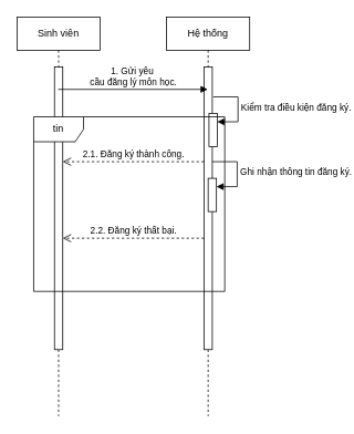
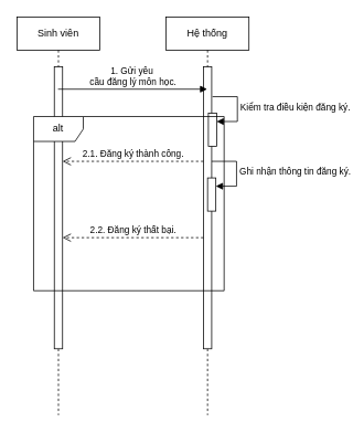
  <mxCell id="0" />
  <mxCell id="1" parent="0" />
  <mxCell id="2" value="Hệ thống" style="shape=umlLifeline;perimeter=lifelinePerimeter;whiteSpace=wrap;html=1;container=1;dropTarget=0;collapsible=0;recursiveResize=0;outlineConnect=0;portConstraint=eastwest;newEdgeStyle={&quot;curved&quot;:0,&quot;rounded&quot;:0};" vertex="1" parent="1"><mxGeometry x="200" y="20" width="100" height="480" as="geometry" /></mxCell>
  <mxCell id="3" value="" style="html=1;points=[[0,0,0,0,5],[0,1,0,0,-5],[1,0,0,0,5],[1,1,0,0,-5]];perimeter=orthogonalPerimeter;outlineConnect=0;targetShapes=umlLifeline;portConstraint=eastwest;newEdgeStyle={&quot;curved&quot;:0,&quot;rounded&quot;:0};" vertex="1" parent="2"><mxGeometry x="45" y="60" width="10" height="340" as="geometry" /></mxCell>
  <mxCell id="4" value="" style="html=1;points=[[0,0,0,0,5],[0,1,0,0,-5],[1,0,0,0,5],[1,1,0,0,-5]];perimeter=orthogonalPerimeter;outlineConnect=0;targetShapes=umlLifeline;portConstraint=eastwest;newEdgeStyle={&quot;curved&quot;:0,&quot;rounded&quot;:0};" vertex="1" parent="2"><mxGeometry x="51" y="116" width="10" height="40" as="geometry" /></mxCell>
  <mxCell id="5" value="Kiểm tra điều kiện đăng ký." style="html=1;align=left;spacingLeft=2;endArrow=block;rounded=0;edgeStyle=orthogonalEdgeStyle;curved=0;rounded=0;" edge="1" target="4" parent="2"><mxGeometry relative="1" as="geometry"><mxPoint x="56" y="96" as="sourcePoint" /><Array as="points"><mxPoint x="86" y="126" /></Array></mxGeometry></mxCell>
  <mxCell id="6" value="Sinh viên" style="shape=umlLifeline;perimeter=lifelinePerimeter;whiteSpace=wrap;html=1;container=1;dropTarget=0;collapsible=0;recursiveResize=0;outlineConnect=0;portConstraint=eastwest;newEdgeStyle={&quot;curved&quot;:0,&quot;rounded&quot;:0};" vertex="1" parent="1"><mxGeometry x="20" y="20" width="100" height="480" as="geometry" /></mxCell>
  <mxCell id="7" value="" style="html=1;points=[[0,0,0,0,5],[0,1,0,0,-5],[1,0,0,0,5],[1,1,0,0,-5]];perimeter=orthogonalPerimeter;outlineConnect=0;targetShapes=umlLifeline;portConstraint=eastwest;newEdgeStyle={&quot;curved&quot;:0,&quot;rounded&quot;:0};" vertex="1" parent="6"><mxGeometry x="45" y="60" width="10" height="340" as="geometry" /></mxCell>
  <mxCell id="8" value="1. Gửi yêu&amp;nbsp;&lt;div&gt;cầu đăng lý môn học.&lt;/div&gt;" style="html=1;verticalAlign=bottom;endArrow=block;curved=0;rounded=0;" edge="1" parent="1"><mxGeometry width="80" relative="1" as="geometry"><mxPoint x="69.5" y="107" as="sourcePoint" /><mxPoint x="249.5" y="107" as="targetPoint" /></mxGeometry></mxCell>
  <mxCell id="9" value="2.1. Đăng ký thành công." style="html=1;verticalAlign=bottom;endArrow=open;dashed=1;endSize=8;curved=0;rounded=0;" edge="1" parent="1"><mxGeometry relative="1" as="geometry"><mxPoint x="245" y="194" as="sourcePoint" /><mxPoint x="75" y="194" as="targetPoint" /></mxGeometry></mxCell>
- <mxCell id="10" value="tin" style="shape=umlFrame;whiteSpace=wrap;html=1;pointerEvents=0;" vertex="1" parent="1"><mxGeometry x="40" y="140" width="230" height="210" as="geometry" /></mxCell>
+ <mxCell id="10" value="alt" style="shape=umlFrame;whiteSpace=wrap;html=1;pointerEvents=0;" vertex="1" parent="1"><mxGeometry x="40" y="140" width="230" height="210" as="geometry" /></mxCell>
  <mxCell id="11" value="2.2. Đăng ký thất bại." style="html=1;verticalAlign=bottom;endArrow=open;dashed=1;endSize=8;curved=0;rounded=0;" edge="1" parent="1"><mxGeometry relative="1" as="geometry"><mxPoint x="245" y="286" as="sourcePoint" /><mxPoint x="75" y="286" as="targetPoint" /></mxGeometry></mxCell>
  <mxCell id="12" value="" style="html=1;points=[[0,0,0,0,5],[0,1,0,0,-5],[1,0,0,0,5],[1,1,0,0,-5]];perimeter=orthogonalPerimeter;outlineConnect=0;targetShapes=umlLifeline;portConstraint=eastwest;newEdgeStyle={&quot;curved&quot;:0,&quot;rounded&quot;:0};" vertex="1" parent="1"><mxGeometry x="250" y="214" width="10" height="40" as="geometry" /></mxCell>
  <mxCell id="13" value="Ghi nhận thông tin đăng ký." style="html=1;align=left;spacingLeft=2;endArrow=block;rounded=0;edgeStyle=orthogonalEdgeStyle;curved=0;rounded=0;" edge="1" target="12" parent="1"><mxGeometry relative="1" as="geometry"><mxPoint x="255" y="194" as="sourcePoint" /><Array as="points"><mxPoint x="285" y="224" /></Array></mxGeometry></mxCell>
